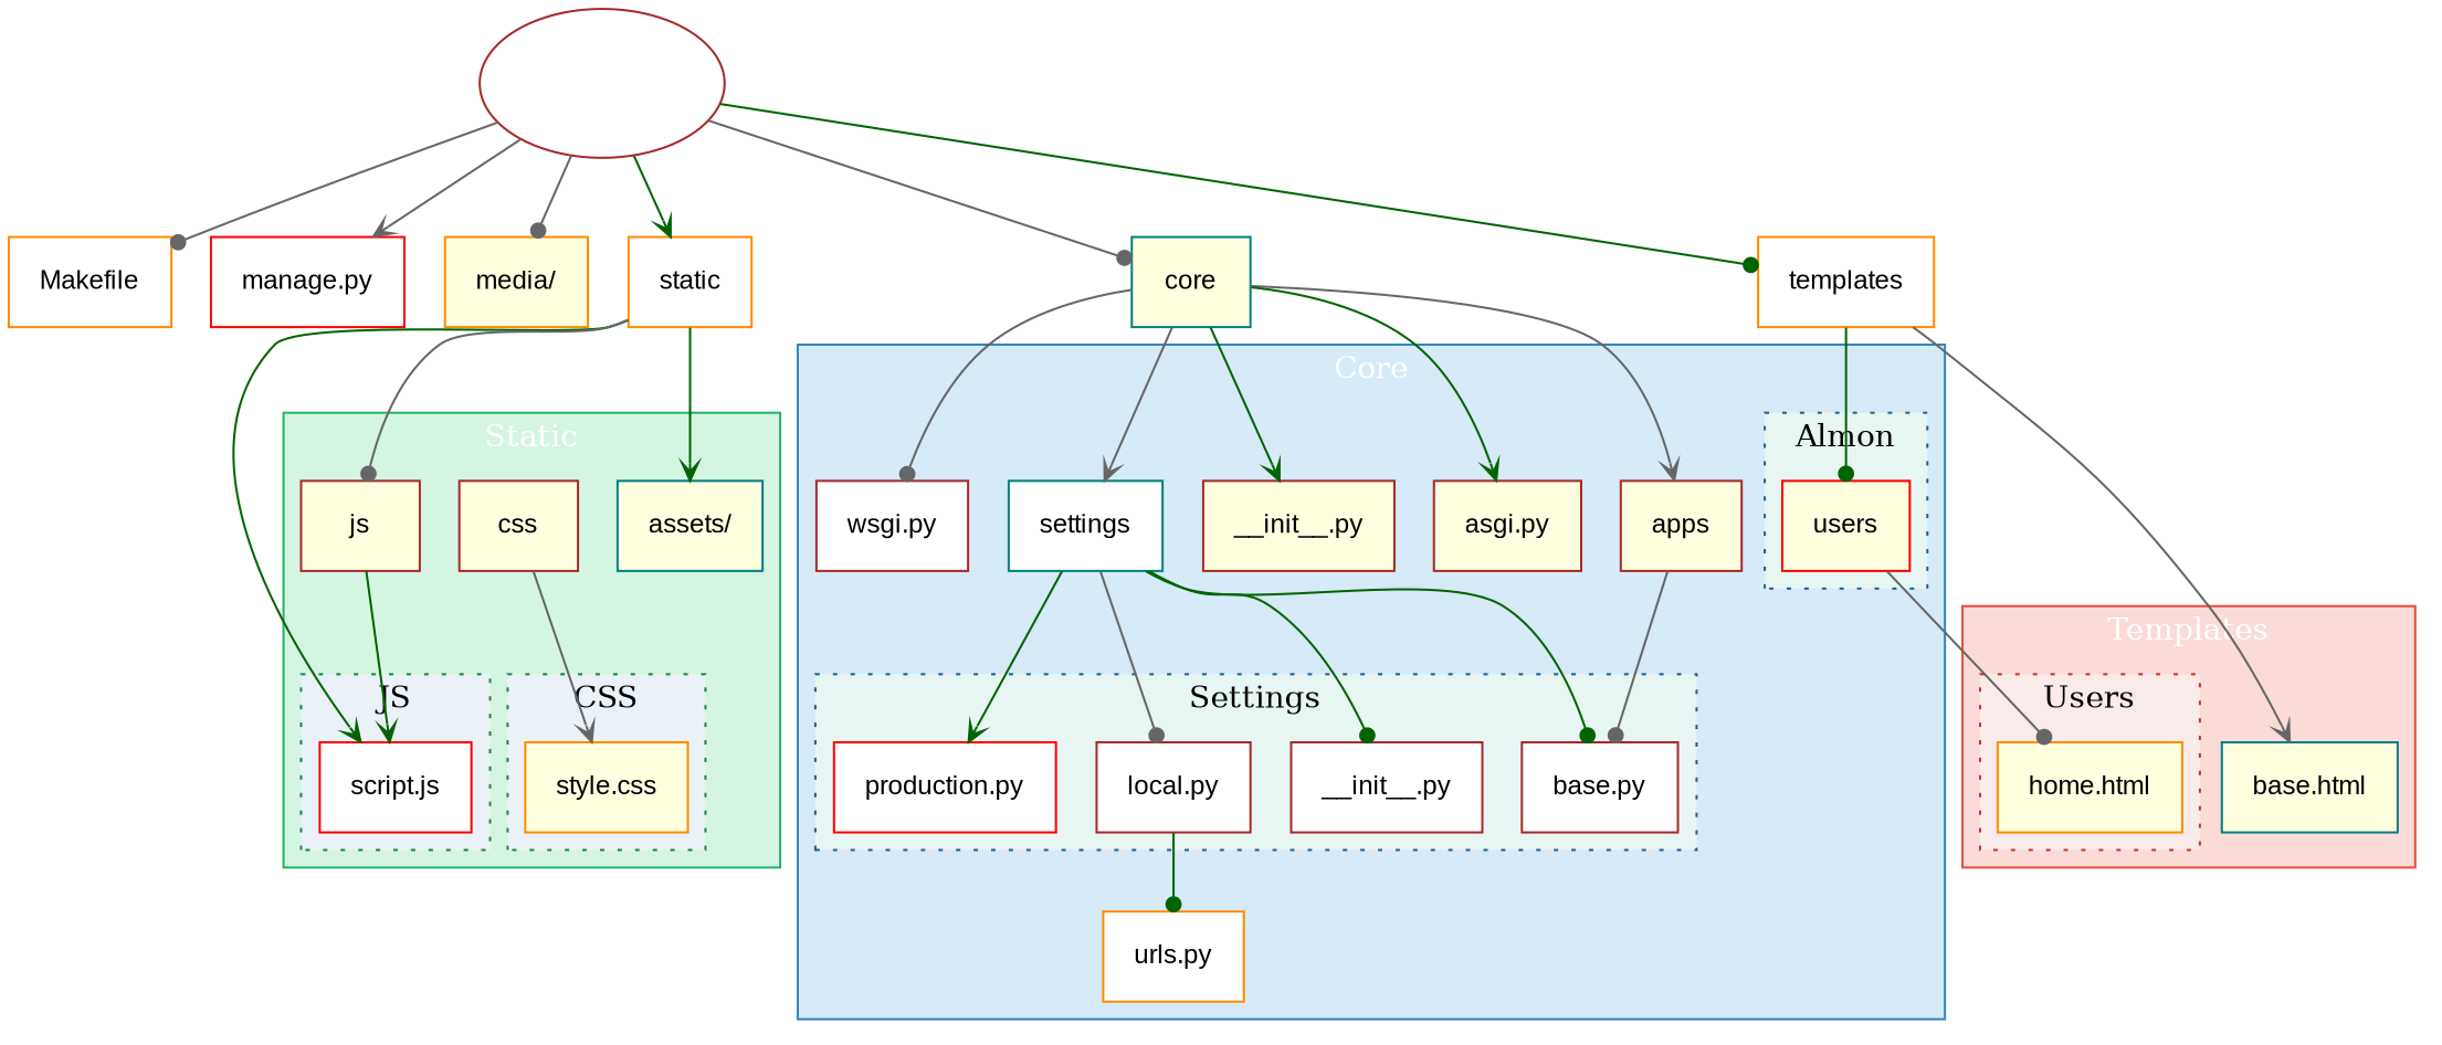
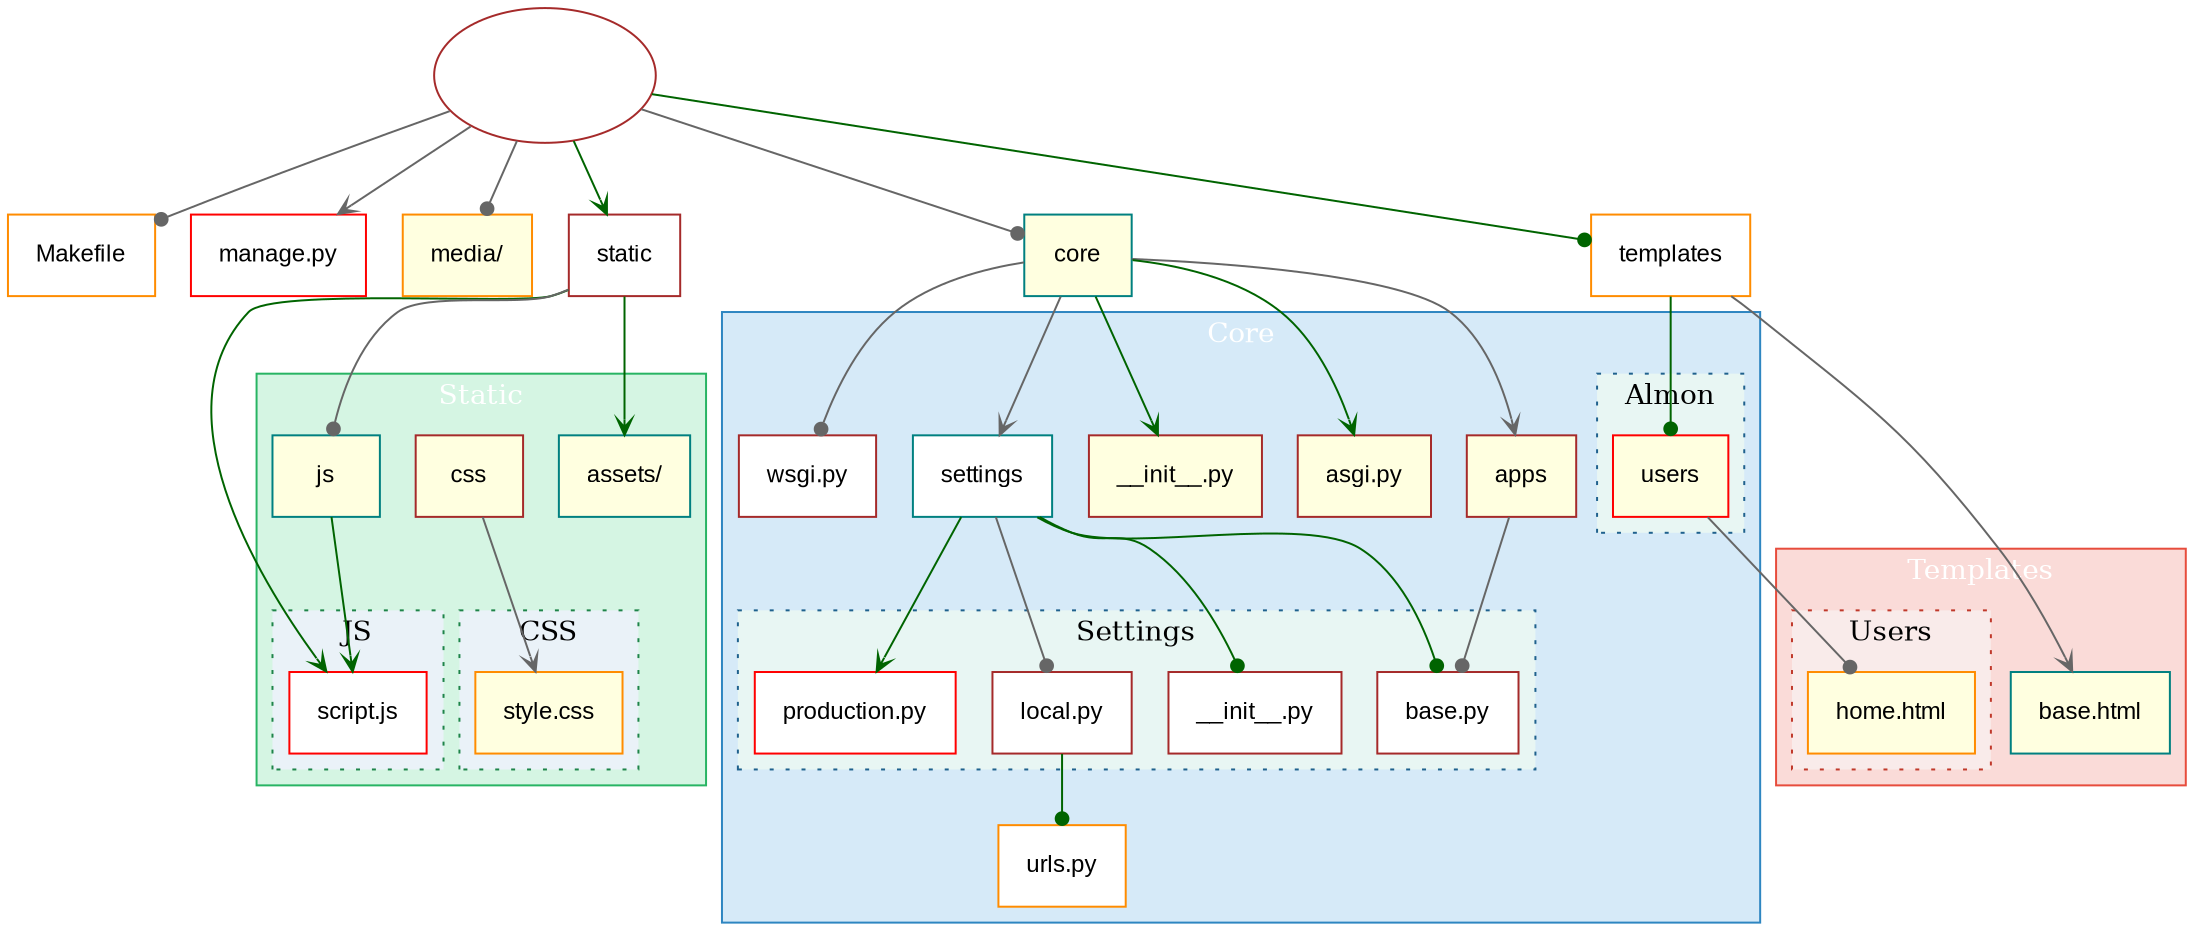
  digraph {
    rankdir=TB
    node [color=brown fillcolor=white fontname=Arial fontsize=12 margin=0.2 shape=rect style=filled]
    edge [arrowhead=dot arrowsize=0.8 color=gray40 fontname=Arial fontsize=10]
    users [color=red fillcolor=lightyellow]
    n2 [label="base.py"]
    n3 [label="__init__.py"]
    n4 [label="local.py"]
    n5 [color=red label="production.py"]
    apps [fillcolor=lightyellow]
    n7 [fillcolor=lightyellow label="asgi.py"]
    n8 [fillcolor=lightyellow label="__init__.py"]
    settings [color=teal]
    n10 [color=darkorange label="urls.py"]
    n11 [label="wsgi.py"]
    n12 [color=darkorange fillcolor=lightyellow label="style.css"]
    n13 [color=red label="script.js"]
    n14 [color=teal fillcolor=lightyellow label="assets/"]
    css [fillcolor=lightyellow]
-   js [fillcolor=lightyellow]
+   js [color=teal fillcolor=lightyellow]
    n17 [color=darkorange fillcolor=lightyellow label="home.html"]
    n18 [color=teal fillcolor=lightyellow label="base.html"]
    n19 [fontcolor=white fontsize=18 label=Almon shape=ellipse]
    n20 [color=darkorange label=Makefile]
    n21 [color=red label="manage.py"]
    n22 [color=darkorange fillcolor=lightyellow label="media/"]
    core [color=teal fillcolor=lightyellow]
-   static [color=darkorange]
+   static
    templates [color=darkorange]
    subgraph cluster_1 {
      bgcolor="#D6EAF8"
      color="#2E86C1"
      fontcolor=white
      label=Core
      style=solid
      apps
      n7
      n8
      settings
      n10
      n11
      subgraph cluster_2 {
        bgcolor="#E8F6F3"
        color="#1F618D"
        fontcolor=black
        label=Almon
        style=dotted
        users
      }
      subgraph cluster_3 {
        bgcolor="#E8F6F3"
        color="#1F618D"
        fontcolor=black
        label=Settings
        style=dotted
        n2
        n3
        n4
        n5
      }
    }
    subgraph cluster_4 {
      bgcolor="#D5F5E3"
      color="#28B463"
      fontcolor=white
      label=Static
      style=solid
      n14
      css
      js
      subgraph cluster_5 {
        bgcolor="#EAF2F8"
        color="#1E8449"
        fontcolor=black
        label=CSS
        style=dotted
        n12
      }
      subgraph cluster_6 {
        bgcolor="#EAF2F8"
        color="#1E8449"
        fontcolor=black
        label=JS
        style=dotted
        n13
      }
    }
    subgraph cluster_7 {
      bgcolor="#FADBD8"
      color="#E74C3C"
      fontcolor=white
      label=Templates
      style=solid
      n18
      subgraph cluster_8 {
        bgcolor="#F9EBEA"
        color="#C0392B"
        fontcolor=black
        label=Users
        style=dotted
        n17
      }
    }
    users -> n17
    n4 -> n10 [color=darkgreen]
    apps -> n2
    settings -> n2 [color=darkgreen]
    settings -> n3 [color=darkgreen]
    settings -> n4
    settings -> n5 [arrowhead=vee color=darkgreen]
    css -> n12 [arrowhead=vee]
    js -> n13 [arrowhead=vee color=darkgreen]
    n19 -> n20
    n19 -> n21 [arrowhead=vee]
    n19 -> n22
    n19 -> core
    n19 -> static [arrowhead=vee color=darkgreen]
    n19 -> templates [color=darkgreen]
    core -> apps [arrowhead=vee]
    core -> n7 [arrowhead=vee color=darkgreen]
    core -> n8 [arrowhead=vee color=darkgreen]
    core -> settings [arrowhead=vee]
    core -> n11
    static -> n13 [arrowhead=vee color=darkgreen]
    static -> n14 [arrowhead=vee color=darkgreen]
    static -> js
    templates -> users [color=darkgreen]
    templates -> n18 [arrowhead=vee]
  }
